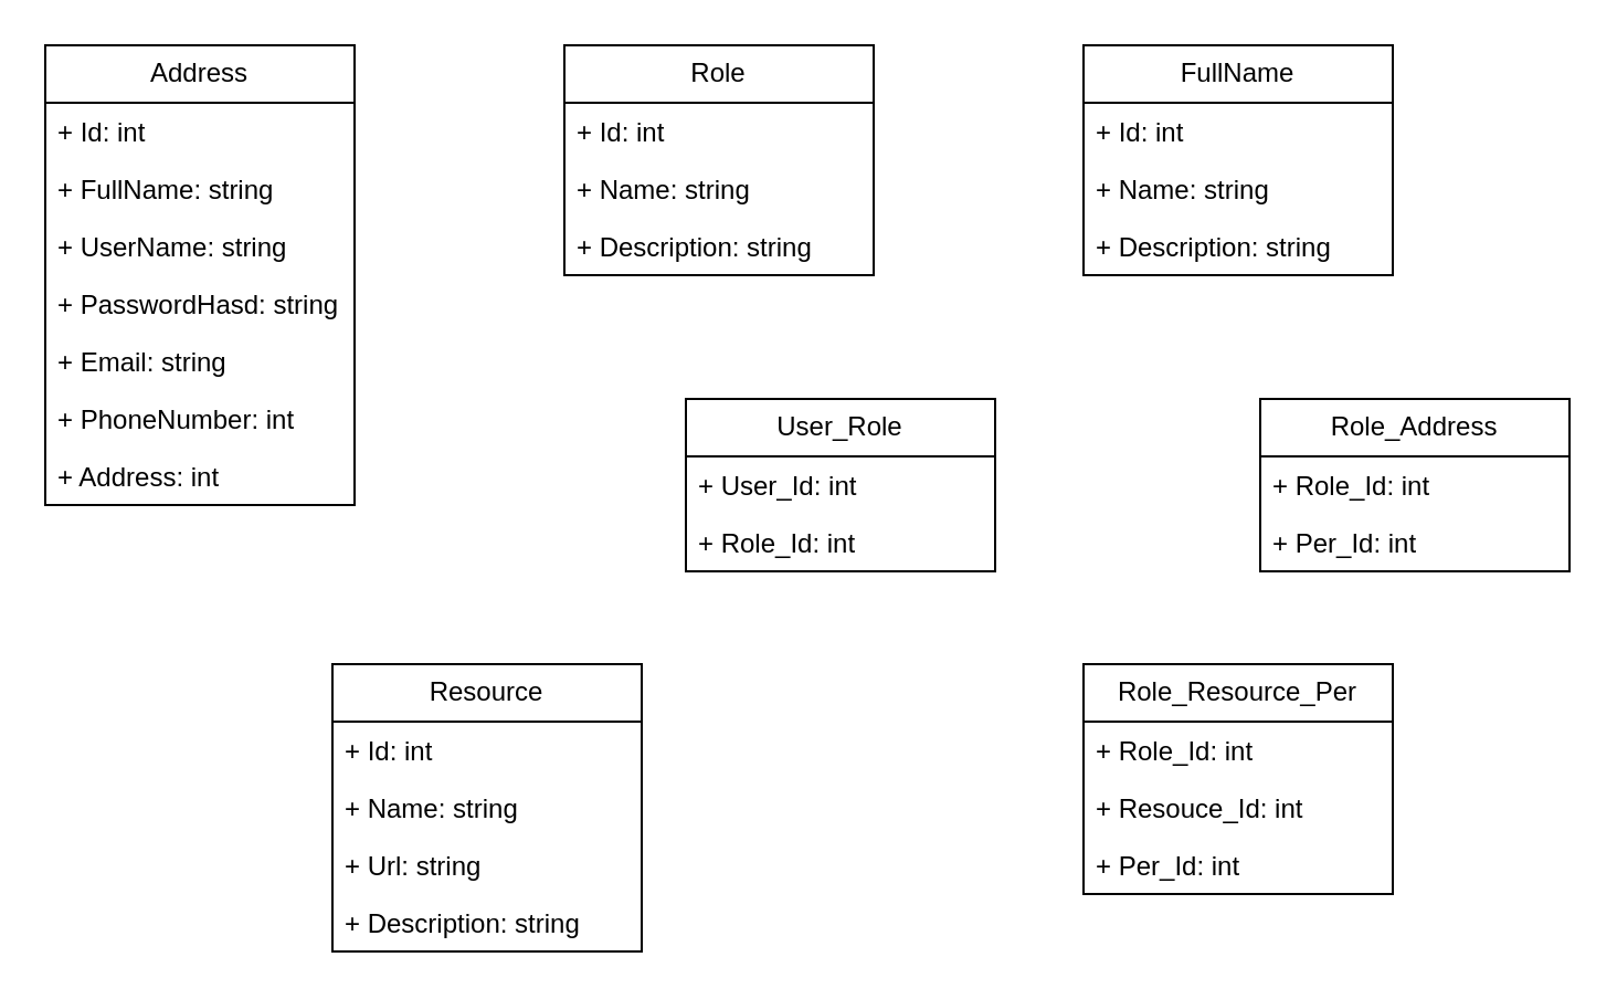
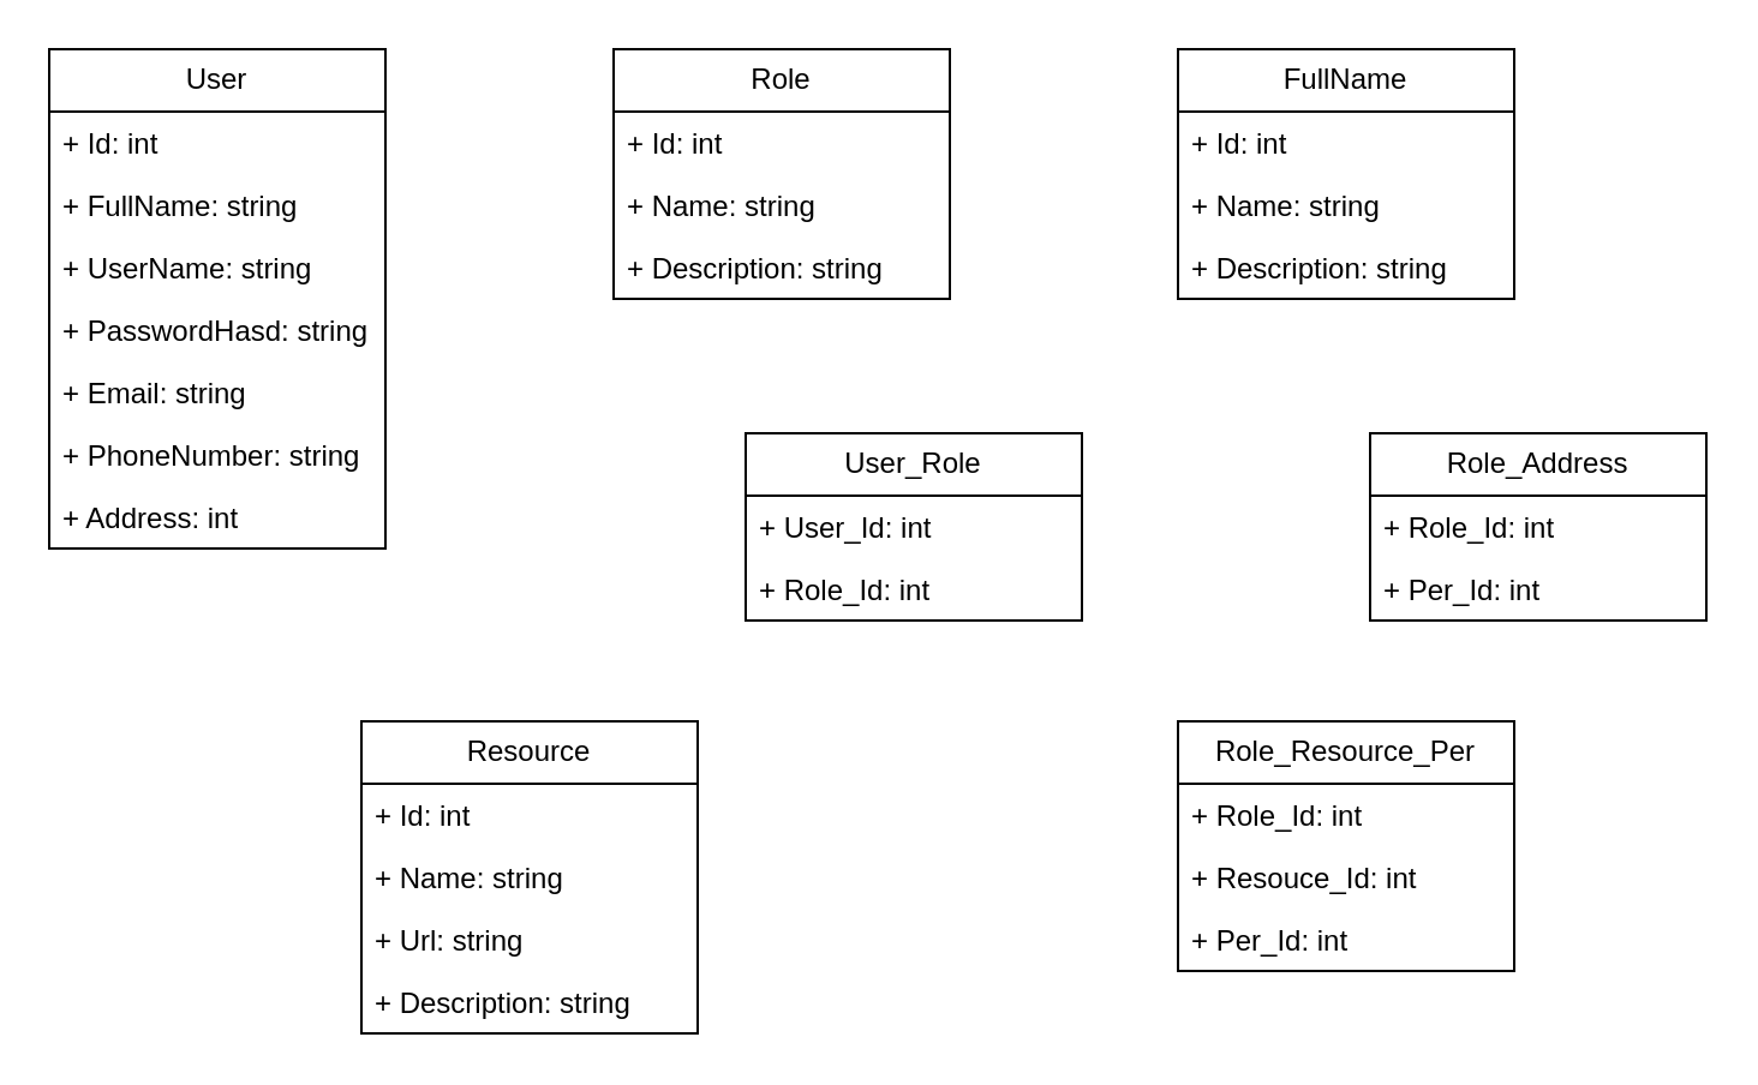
  <mxCell id="0" />
  <mxCell id="1" parent="0" />
- <mxCell id="2" value="Address" style="swimlane;fontStyle=0;childLayout=stackLayout;horizontal=1;startSize=26;fillColor=none;horizontalStack=0;resizeParent=1;resizeParentMax=0;resizeLast=0;collapsible=1;marginBottom=0;whiteSpace=wrap;html=1;" vertex="1" parent="1"><mxGeometry x="20" y="20" width="140" height="208" as="geometry" /></mxCell>
+ <mxCell id="2" value="User" style="swimlane;fontStyle=0;childLayout=stackLayout;horizontal=1;startSize=26;fillColor=none;horizontalStack=0;resizeParent=1;resizeParentMax=0;resizeLast=0;collapsible=1;marginBottom=0;whiteSpace=wrap;html=1;" vertex="1" parent="1"><mxGeometry x="20" y="20" width="140" height="208" as="geometry" /></mxCell>
  <mxCell id="3" value="+ Id: int" style="text;strokeColor=none;fillColor=none;align=left;verticalAlign=top;spacingLeft=4;spacingRight=4;overflow=hidden;rotatable=0;points=[[0,0.5],[1,0.5]];portConstraint=eastwest;whiteSpace=wrap;html=1;" vertex="1" parent="2"><mxGeometry y="26" width="140" height="26" as="geometry" /></mxCell>
  <mxCell id="4" value="+ FullName: string" style="text;strokeColor=none;fillColor=none;align=left;verticalAlign=top;spacingLeft=4;spacingRight=4;overflow=hidden;rotatable=0;points=[[0,0.5],[1,0.5]];portConstraint=eastwest;whiteSpace=wrap;html=1;" vertex="1" parent="2"><mxGeometry y="52" width="140" height="26" as="geometry" /></mxCell>
  <mxCell id="5" value="+ UserName: string" style="text;strokeColor=none;fillColor=none;align=left;verticalAlign=top;spacingLeft=4;spacingRight=4;overflow=hidden;rotatable=0;points=[[0,0.5],[1,0.5]];portConstraint=eastwest;whiteSpace=wrap;html=1;" vertex="1" parent="2"><mxGeometry y="78" width="140" height="26" as="geometry" /></mxCell>
  <mxCell id="6" value="+ PasswordHasd: string" style="text;strokeColor=none;fillColor=none;align=left;verticalAlign=top;spacingLeft=4;spacingRight=4;overflow=hidden;rotatable=0;points=[[0,0.5],[1,0.5]];portConstraint=eastwest;whiteSpace=wrap;html=1;" vertex="1" parent="2"><mxGeometry y="104" width="140" height="26" as="geometry" /></mxCell>
  <mxCell id="7" value="+ Email: string" style="text;strokeColor=none;fillColor=none;align=left;verticalAlign=top;spacingLeft=4;spacingRight=4;overflow=hidden;rotatable=0;points=[[0,0.5],[1,0.5]];portConstraint=eastwest;whiteSpace=wrap;html=1;" vertex="1" parent="2"><mxGeometry y="130" width="140" height="26" as="geometry" /></mxCell>
- <mxCell id="8" value="+ PhoneNumber: int" style="text;strokeColor=none;fillColor=none;align=left;verticalAlign=top;spacingLeft=4;spacingRight=4;overflow=hidden;rotatable=0;points=[[0,0.5],[1,0.5]];portConstraint=eastwest;whiteSpace=wrap;html=1;" vertex="1" parent="2"><mxGeometry y="156" width="140" height="26" as="geometry" /></mxCell>
+ <mxCell id="8" value="+ PhoneNumber: string" style="text;strokeColor=none;fillColor=none;align=left;verticalAlign=top;spacingLeft=4;spacingRight=4;overflow=hidden;rotatable=0;points=[[0,0.5],[1,0.5]];portConstraint=eastwest;whiteSpace=wrap;html=1;" vertex="1" parent="2"><mxGeometry y="156" width="140" height="26" as="geometry" /></mxCell>
  <mxCell id="9" value="+ Address: int" style="text;strokeColor=none;fillColor=none;align=left;verticalAlign=top;spacingLeft=4;spacingRight=4;overflow=hidden;rotatable=0;points=[[0,0.5],[1,0.5]];portConstraint=eastwest;whiteSpace=wrap;html=1;" vertex="1" parent="2"><mxGeometry y="182" width="140" height="26" as="geometry" /></mxCell>
  <mxCell id="10" value="Role" style="swimlane;fontStyle=0;childLayout=stackLayout;horizontal=1;startSize=26;fillColor=none;horizontalStack=0;resizeParent=1;resizeParentMax=0;resizeLast=0;collapsible=1;marginBottom=0;whiteSpace=wrap;html=1;" vertex="1" parent="1"><mxGeometry x="255" y="20" width="140" height="104" as="geometry" /></mxCell>
  <mxCell id="11" value="+ Id: int" style="text;strokeColor=none;fillColor=none;align=left;verticalAlign=top;spacingLeft=4;spacingRight=4;overflow=hidden;rotatable=0;points=[[0,0.5],[1,0.5]];portConstraint=eastwest;whiteSpace=wrap;html=1;" vertex="1" parent="10"><mxGeometry y="26" width="140" height="26" as="geometry" /></mxCell>
  <mxCell id="12" value="+ Name: string" style="text;strokeColor=none;fillColor=none;align=left;verticalAlign=top;spacingLeft=4;spacingRight=4;overflow=hidden;rotatable=0;points=[[0,0.5],[1,0.5]];portConstraint=eastwest;whiteSpace=wrap;html=1;" vertex="1" parent="10"><mxGeometry y="52" width="140" height="26" as="geometry" /></mxCell>
  <mxCell id="13" value="+ Description: string" style="text;strokeColor=none;fillColor=none;align=left;verticalAlign=top;spacingLeft=4;spacingRight=4;overflow=hidden;rotatable=0;points=[[0,0.5],[1,0.5]];portConstraint=eastwest;whiteSpace=wrap;html=1;" vertex="1" parent="10"><mxGeometry y="78" width="140" height="26" as="geometry" /></mxCell>
  <mxCell id="14" value="FullName" style="swimlane;fontStyle=0;childLayout=stackLayout;horizontal=1;startSize=26;fillColor=none;horizontalStack=0;resizeParent=1;resizeParentMax=0;resizeLast=0;collapsible=1;marginBottom=0;whiteSpace=wrap;html=1;" vertex="1" parent="1"><mxGeometry x="490" y="20" width="140" height="104" as="geometry" /></mxCell>
  <mxCell id="15" value="+ Id: int" style="text;strokeColor=none;fillColor=none;align=left;verticalAlign=top;spacingLeft=4;spacingRight=4;overflow=hidden;rotatable=0;points=[[0,0.5],[1,0.5]];portConstraint=eastwest;whiteSpace=wrap;html=1;" vertex="1" parent="14"><mxGeometry y="26" width="140" height="26" as="geometry" /></mxCell>
  <mxCell id="16" value="+ Name: string" style="text;strokeColor=none;fillColor=none;align=left;verticalAlign=top;spacingLeft=4;spacingRight=4;overflow=hidden;rotatable=0;points=[[0,0.5],[1,0.5]];portConstraint=eastwest;whiteSpace=wrap;html=1;" vertex="1" parent="14"><mxGeometry y="52" width="140" height="26" as="geometry" /></mxCell>
  <mxCell id="17" value="+ Description: string" style="text;strokeColor=none;fillColor=none;align=left;verticalAlign=top;spacingLeft=4;spacingRight=4;overflow=hidden;rotatable=0;points=[[0,0.5],[1,0.5]];portConstraint=eastwest;whiteSpace=wrap;html=1;" vertex="1" parent="14"><mxGeometry y="78" width="140" height="26" as="geometry" /></mxCell>
  <mxCell id="18" value="Role_Address" style="swimlane;fontStyle=0;childLayout=stackLayout;horizontal=1;startSize=26;fillColor=none;horizontalStack=0;resizeParent=1;resizeParentMax=0;resizeLast=0;collapsible=1;marginBottom=0;whiteSpace=wrap;html=1;" vertex="1" parent="1"><mxGeometry x="570" y="180" width="140" height="78" as="geometry" /></mxCell>
  <mxCell id="19" value="+ Role_Id: int" style="text;strokeColor=none;fillColor=none;align=left;verticalAlign=top;spacingLeft=4;spacingRight=4;overflow=hidden;rotatable=0;points=[[0,0.5],[1,0.5]];portConstraint=eastwest;whiteSpace=wrap;html=1;" vertex="1" parent="18"><mxGeometry y="26" width="140" height="26" as="geometry" /></mxCell>
  <mxCell id="20" value="+ Per_Id: int" style="text;strokeColor=none;fillColor=none;align=left;verticalAlign=top;spacingLeft=4;spacingRight=4;overflow=hidden;rotatable=0;points=[[0,0.5],[1,0.5]];portConstraint=eastwest;whiteSpace=wrap;html=1;" vertex="1" parent="18"><mxGeometry y="52" width="140" height="26" as="geometry" /></mxCell>
  <mxCell id="21" value="User_Role" style="swimlane;fontStyle=0;childLayout=stackLayout;horizontal=1;startSize=26;fillColor=none;horizontalStack=0;resizeParent=1;resizeParentMax=0;resizeLast=0;collapsible=1;marginBottom=0;whiteSpace=wrap;html=1;" vertex="1" parent="1"><mxGeometry x="310" y="180" width="140" height="78" as="geometry" /></mxCell>
  <mxCell id="22" value="+ User_Id: int" style="text;strokeColor=none;fillColor=none;align=left;verticalAlign=top;spacingLeft=4;spacingRight=4;overflow=hidden;rotatable=0;points=[[0,0.5],[1,0.5]];portConstraint=eastwest;whiteSpace=wrap;html=1;" vertex="1" parent="21"><mxGeometry y="26" width="140" height="26" as="geometry" /></mxCell>
  <mxCell id="23" value="+ Role_Id: int" style="text;strokeColor=none;fillColor=none;align=left;verticalAlign=top;spacingLeft=4;spacingRight=4;overflow=hidden;rotatable=0;points=[[0,0.5],[1,0.5]];portConstraint=eastwest;whiteSpace=wrap;html=1;" vertex="1" parent="21"><mxGeometry y="52" width="140" height="26" as="geometry" /></mxCell>
  <mxCell id="24" value="Resource" style="swimlane;fontStyle=0;childLayout=stackLayout;horizontal=1;startSize=26;fillColor=none;horizontalStack=0;resizeParent=1;resizeParentMax=0;resizeLast=0;collapsible=1;marginBottom=0;whiteSpace=wrap;html=1;" vertex="1" parent="1"><mxGeometry x="150" y="300" width="140" height="130" as="geometry" /></mxCell>
  <mxCell id="25" value="+ Id: int" style="text;strokeColor=none;fillColor=none;align=left;verticalAlign=top;spacingLeft=4;spacingRight=4;overflow=hidden;rotatable=0;points=[[0,0.5],[1,0.5]];portConstraint=eastwest;whiteSpace=wrap;html=1;" vertex="1" parent="24"><mxGeometry y="26" width="140" height="26" as="geometry" /></mxCell>
  <mxCell id="26" value="+ Name: string" style="text;strokeColor=none;fillColor=none;align=left;verticalAlign=top;spacingLeft=4;spacingRight=4;overflow=hidden;rotatable=0;points=[[0,0.5],[1,0.5]];portConstraint=eastwest;whiteSpace=wrap;html=1;" vertex="1" parent="24"><mxGeometry y="52" width="140" height="26" as="geometry" /></mxCell>
  <mxCell id="27" value="+ Url: string" style="text;strokeColor=none;fillColor=none;align=left;verticalAlign=top;spacingLeft=4;spacingRight=4;overflow=hidden;rotatable=0;points=[[0,0.5],[1,0.5]];portConstraint=eastwest;whiteSpace=wrap;html=1;" vertex="1" parent="24"><mxGeometry y="78" width="140" height="26" as="geometry" /></mxCell>
  <mxCell id="28" value="+ Description: string" style="text;strokeColor=none;fillColor=none;align=left;verticalAlign=top;spacingLeft=4;spacingRight=4;overflow=hidden;rotatable=0;points=[[0,0.5],[1,0.5]];portConstraint=eastwest;whiteSpace=wrap;html=1;" vertex="1" parent="24"><mxGeometry y="104" width="140" height="26" as="geometry" /></mxCell>
  <mxCell id="29" value="Role_Resource_Per" style="swimlane;fontStyle=0;childLayout=stackLayout;horizontal=1;startSize=26;fillColor=none;horizontalStack=0;resizeParent=1;resizeParentMax=0;resizeLast=0;collapsible=1;marginBottom=0;whiteSpace=wrap;html=1;" vertex="1" parent="1"><mxGeometry x="490" y="300" width="140" height="104" as="geometry" /></mxCell>
  <mxCell id="30" value="+ Role_Id: int" style="text;strokeColor=none;fillColor=none;align=left;verticalAlign=top;spacingLeft=4;spacingRight=4;overflow=hidden;rotatable=0;points=[[0,0.5],[1,0.5]];portConstraint=eastwest;whiteSpace=wrap;html=1;" vertex="1" parent="29"><mxGeometry y="26" width="140" height="26" as="geometry" /></mxCell>
  <mxCell id="31" value="+ Resouce_Id: int" style="text;strokeColor=none;fillColor=none;align=left;verticalAlign=top;spacingLeft=4;spacingRight=4;overflow=hidden;rotatable=0;points=[[0,0.5],[1,0.5]];portConstraint=eastwest;whiteSpace=wrap;html=1;" vertex="1" parent="29"><mxGeometry y="52" width="140" height="26" as="geometry" /></mxCell>
  <mxCell id="32" value="+ Per_Id: int" style="text;strokeColor=none;fillColor=none;align=left;verticalAlign=top;spacingLeft=4;spacingRight=4;overflow=hidden;rotatable=0;points=[[0,0.5],[1,0.5]];portConstraint=eastwest;whiteSpace=wrap;html=1;" vertex="1" parent="29"><mxGeometry y="78" width="140" height="26" as="geometry" /></mxCell>
